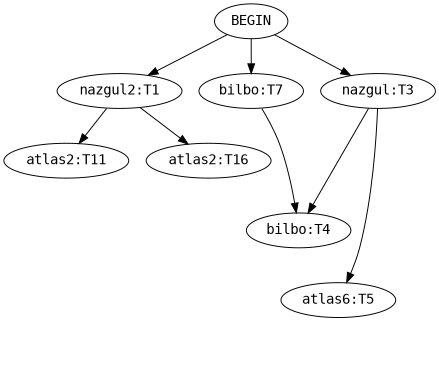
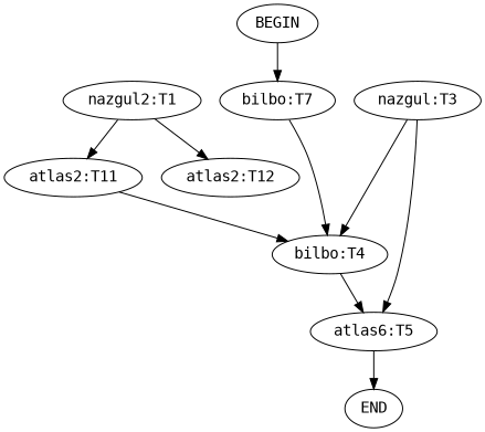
  digraph {
    fontname="DejaVu Sans Mono"
    node [fontname="DejaVu Sans Mono"]
    edge [fontname="DejaVu Sans Mono"]
    n1 [label="nazgul2:T1"]
    n2 [label="bilbo:T7"]
    "nazgul:T3"
    "atlas2:T11"
-   "atlas2:T12" [label="atlas2:T16"]
+   "atlas2:T12"
    "bilbo:T4"
    n7 [label="atlas6:T5"]
    BEGIN
+   END
    subgraph sub_1 {
      rank=same
      n1
      n2
      "nazgul:T3"
    }
    n1 -> "atlas2:T11"
    n1 -> "atlas2:T12"
    n2 -> "bilbo:T4"
    "nazgul:T3" -> "bilbo:T4"
    "nazgul:T3" -> n7
-   BEGIN -> n1
+   "atlas2:T11" -> "bilbo:T4"
+   "bilbo:T4" -> n7
+   n7 -> END
    BEGIN -> n2
-   BEGIN -> "nazgul:T3"
  }
